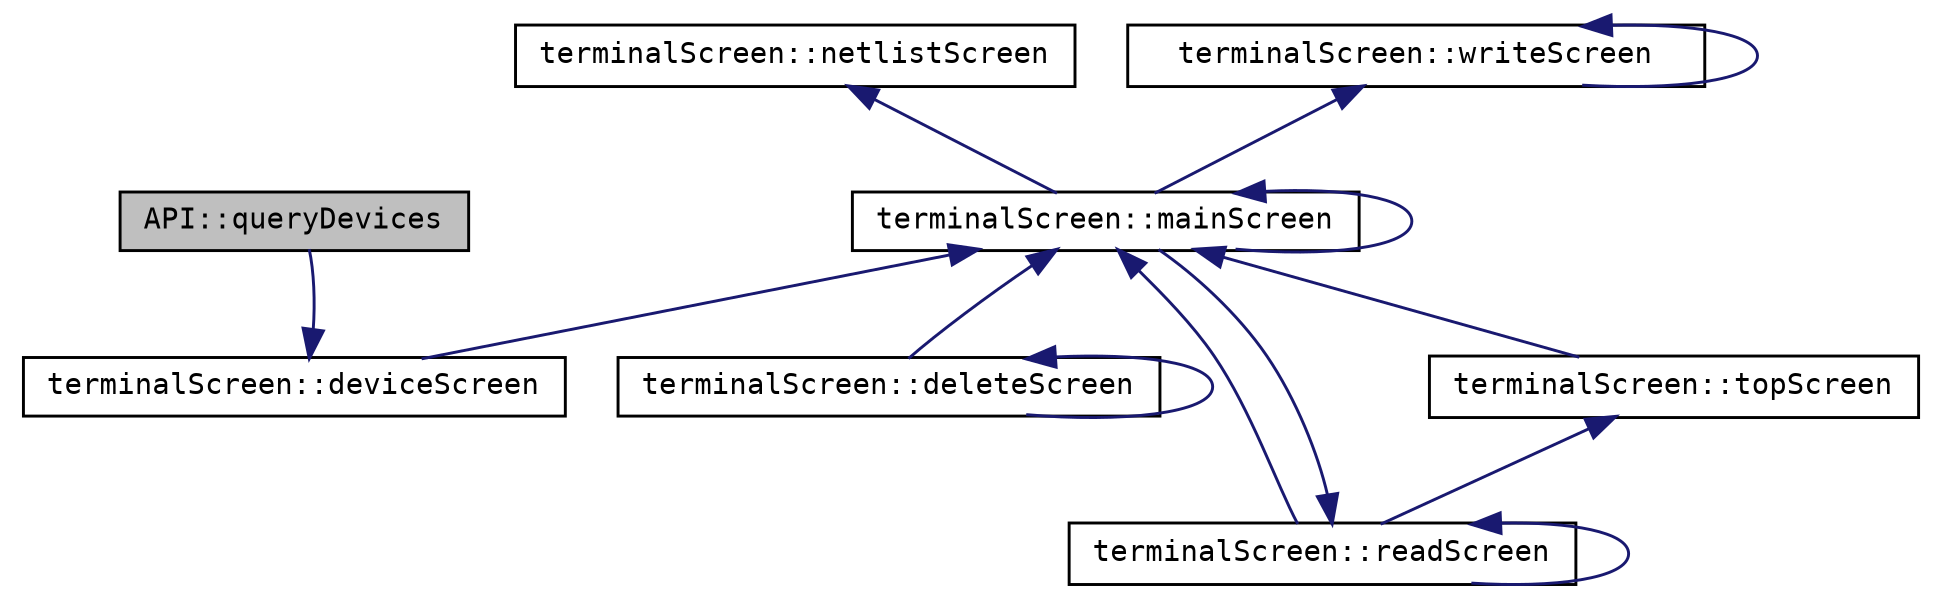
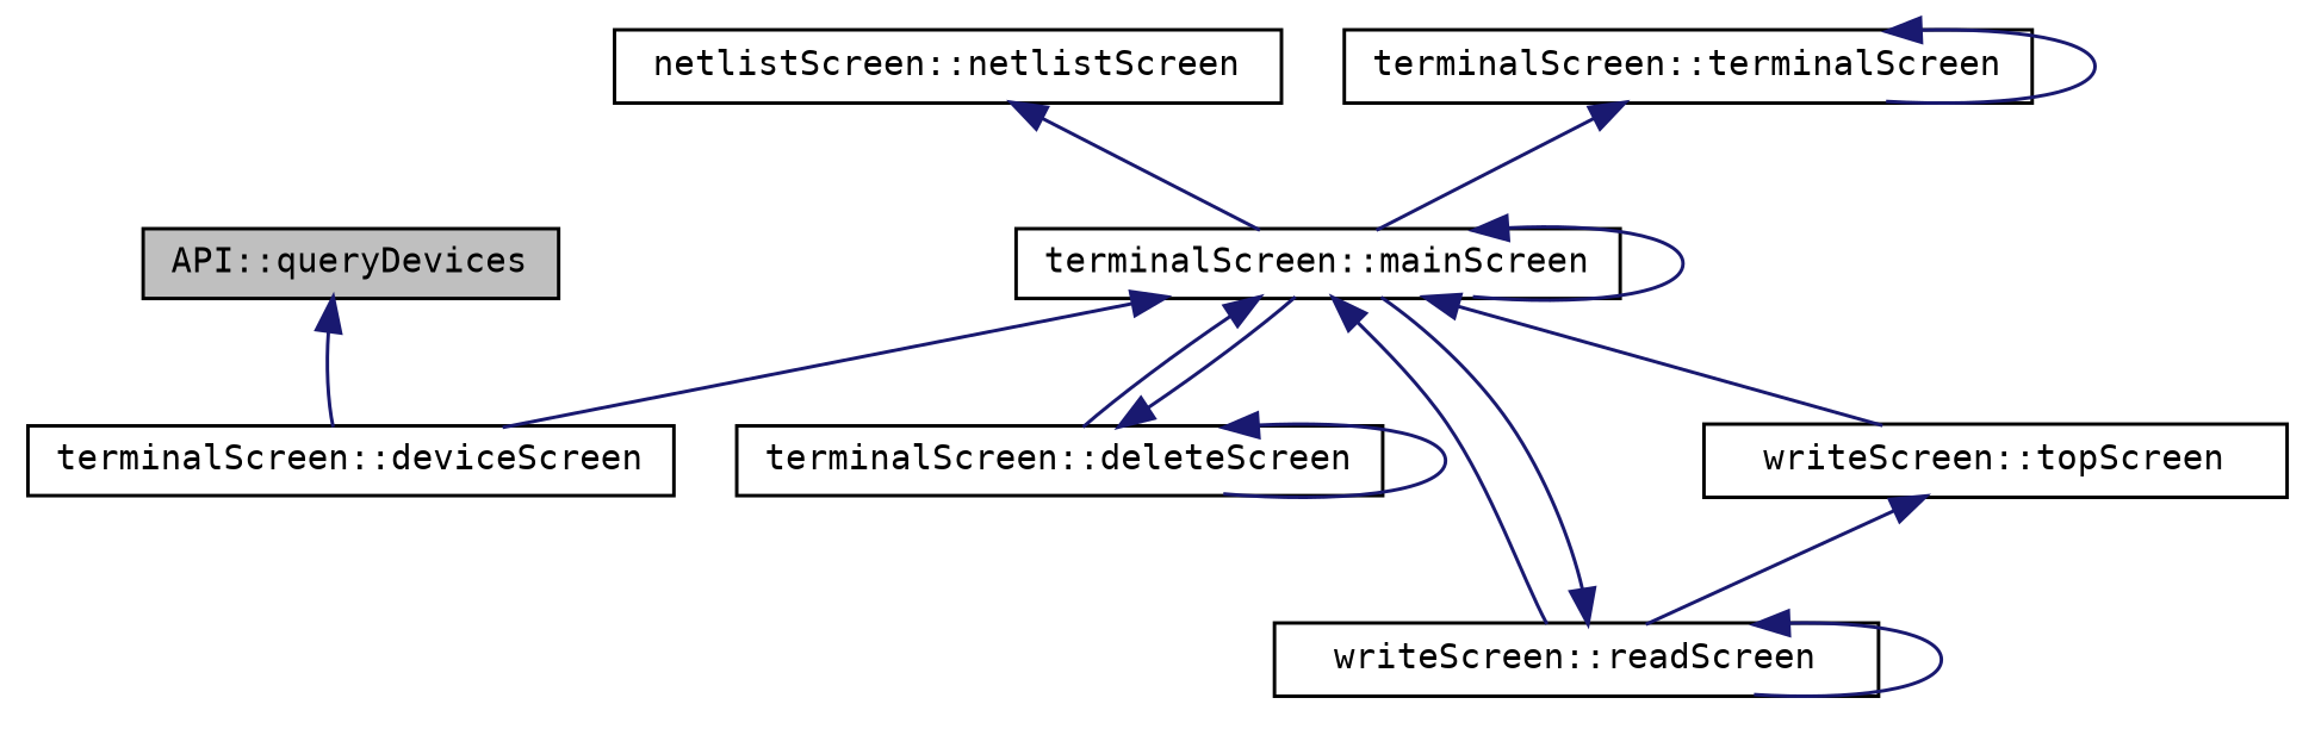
  digraph {
    fontname="DejaVu Sans Mono"
    rankdir=TB
    node [color=black fillcolor=white fontname="DejaVu Sans Mono" fontsize=10 shape=record style=filled]
    edge [color=midnightblue dir=back fontname="DejaVu Sans Mono" fontsize=10 labelfontname=Helvetica labelfontsize=10 style=solid]
    n1 [fillcolor=grey75 fontcolor=black height=0.2 label="API::queryDevices" width=0.4]
    n2 [height=0.2 label="terminalScreen::deviceScreen" width=0.4]
    n3 [height=0.2 label="terminalScreen::mainScreen" width=0.4]
    n4 [height=0.2 label="terminalScreen::deleteScreen" width=0.4]
-   n5 [height=0.2 label="terminalScreen::readScreen" width=0.4]
-   n6 [height=0.2 label="terminalScreen::topScreen" width=0.4]
-   n7 [height=0.2 label="terminalScreen::netlistScreen" width=0.4]
-   n8 [height=0.2 label="terminalScreen::writeScreen" width=0.4]
-   n2 -> n1
+   n5 [height=0.2 label="writeScreen::readScreen" width=0.4]
+   n6 [height=0.2 label="writeScreen::topScreen" width=0.4]
+   n7 [height=0.2 label="netlistScreen::netlistScreen" width=0.4]
+   n8 [height=0.2 label="terminalScreen::terminalScreen" width=0.4]
+   n1 -> n2
    n3 -> n2
    n3 -> n3
    n3 -> n4
    n3 -> n5
    n3 -> n6
+   n4 -> n3
    n4 -> n4
    n5 -> n3
    n5 -> n5
    n6 -> n5
    n7 -> n3
    n8 -> n3
    n8 -> n8
  }
